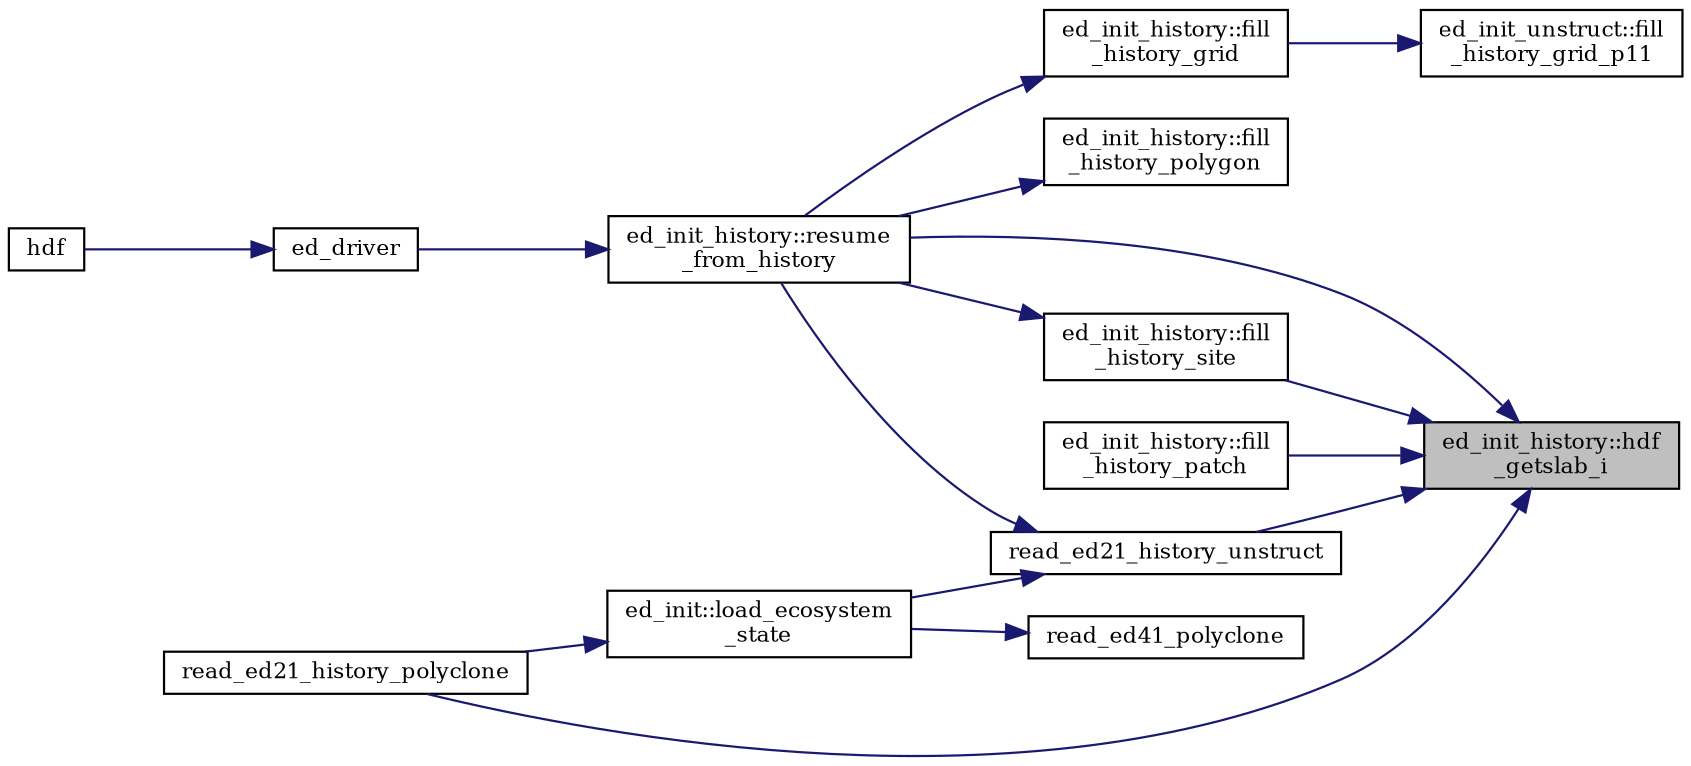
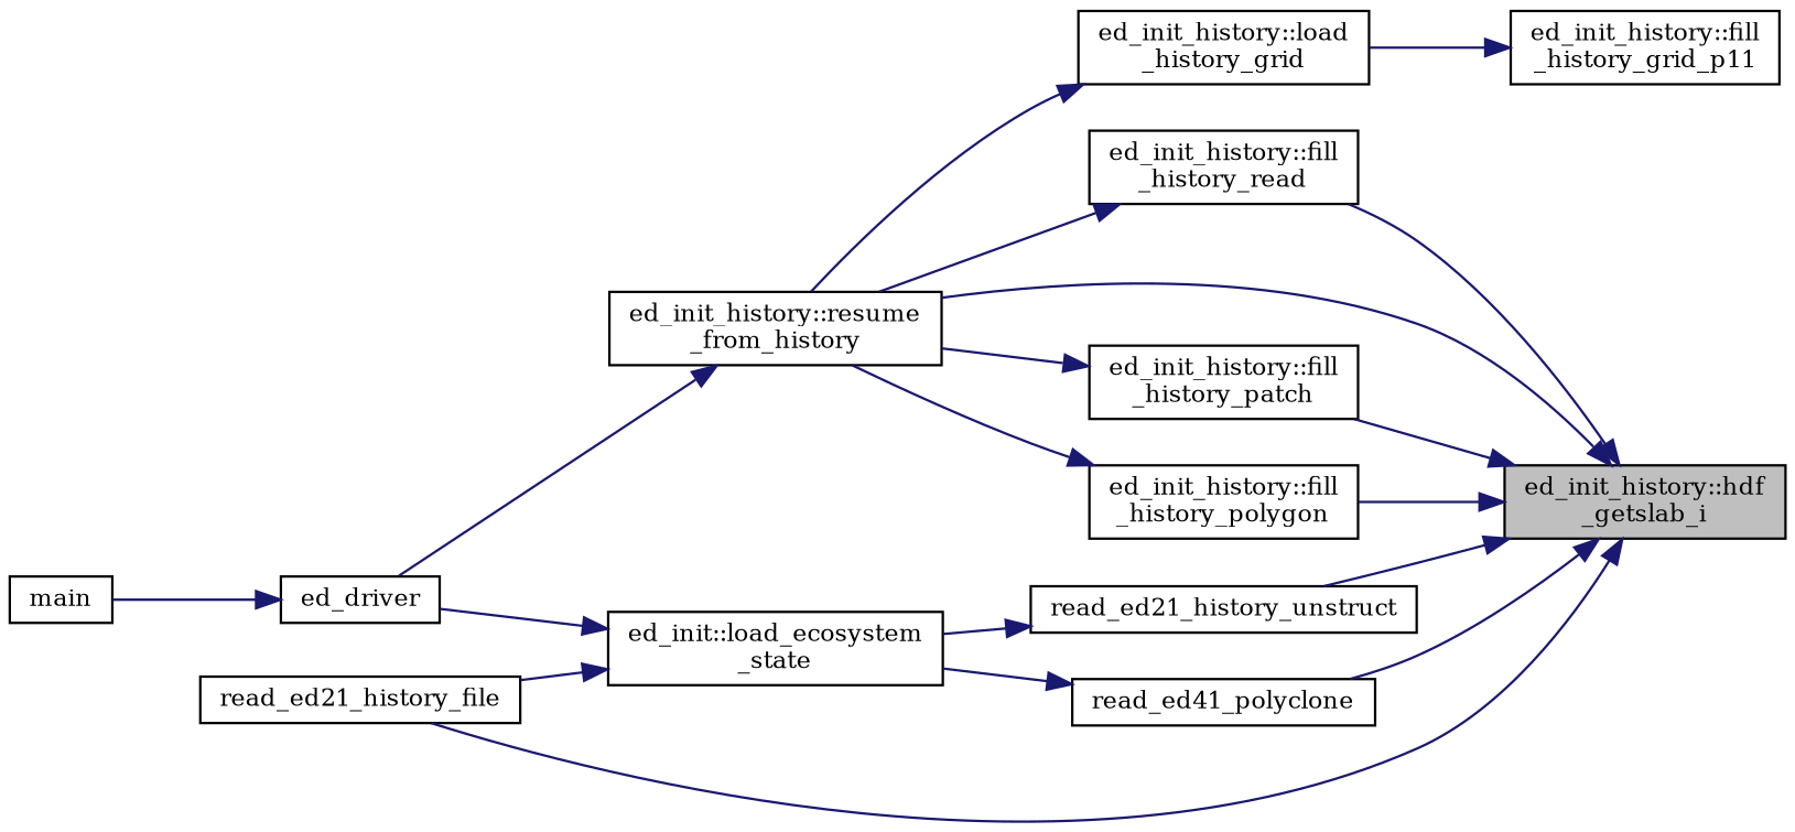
  digraph {
    fontname="DejaVu Serif"
    rankdir=RL
    node [color=black fillcolor=white fontname="DejaVu Serif" fontsize=10 shape=record style=filled]
    edge [color=midnightblue dir=back fontname="DejaVu Serif" fontsize=10 labelfontname=Helvetica labelfontsize=10 style=solid]
    n1 [fillcolor=grey75 fontcolor=black height=0.2 label="ed_init_history::hdf\l_getslab_i" width=0.4]
    n2 [height=0.2 label="ed_init_history::fill\l_history_patch" width=0.4]
    n3 [height=0.2 label="ed_init_history::fill\l_history_polygon" width=0.4]
-   n4 [height=0.2 label="ed_init_history::fill\l_history_site" width=0.4]
-   n5 [height=0.2 label=read_ed21_history_polyclone width=0.4]
+   n4 [height=0.2 label="ed_init_history::fill\l_history_read" width=0.4]
+   n5 [height=0.2 label=read_ed21_history_file width=0.4]
    n6 [height=0.2 label=read_ed21_history_unstruct width=0.4]
    n7 [height=0.2 label=read_ed41_polyclone width=0.4]
    n8 [height=0.2 label="ed_init_history::resume\l_from_history" width=0.4]
-   n9 [height=0.2 label="ed_init_unstruct::fill\l_history_grid_p11" width=0.4]
-   n10 [height=0.2 label="ed_init_history::fill\l_history_grid" width=0.4]
+   n9 [height=0.2 label="ed_init_history::fill\l_history_grid_p11" width=0.4]
+   n10 [height=0.2 label="ed_init_history::load\l_history_grid" width=0.4]
    n11 [height=0.2 label="ed_init::load_ecosystem\l_state" width=0.4]
    n12 [height=0.2 label=ed_driver width=0.4]
-   n13 [height=0.2 label=hdf width=0.4]
+   n13 [height=0.2 label=main width=0.4]
    n1 -> n2
+   n1 -> n3
    n1 -> n4
    n1 -> n5
    n1 -> n6
+   n1 -> n7
    n1 -> n8
-   n6 -> n8
+   n2 -> n8
    n3 -> n8
    n4 -> n8
    n6 -> n11
    n7 -> n11
    n8 -> n12
    n9 -> n10
    n10 -> n8
    n11 -> n5
+   n11 -> n12
    n12 -> n13
  }
